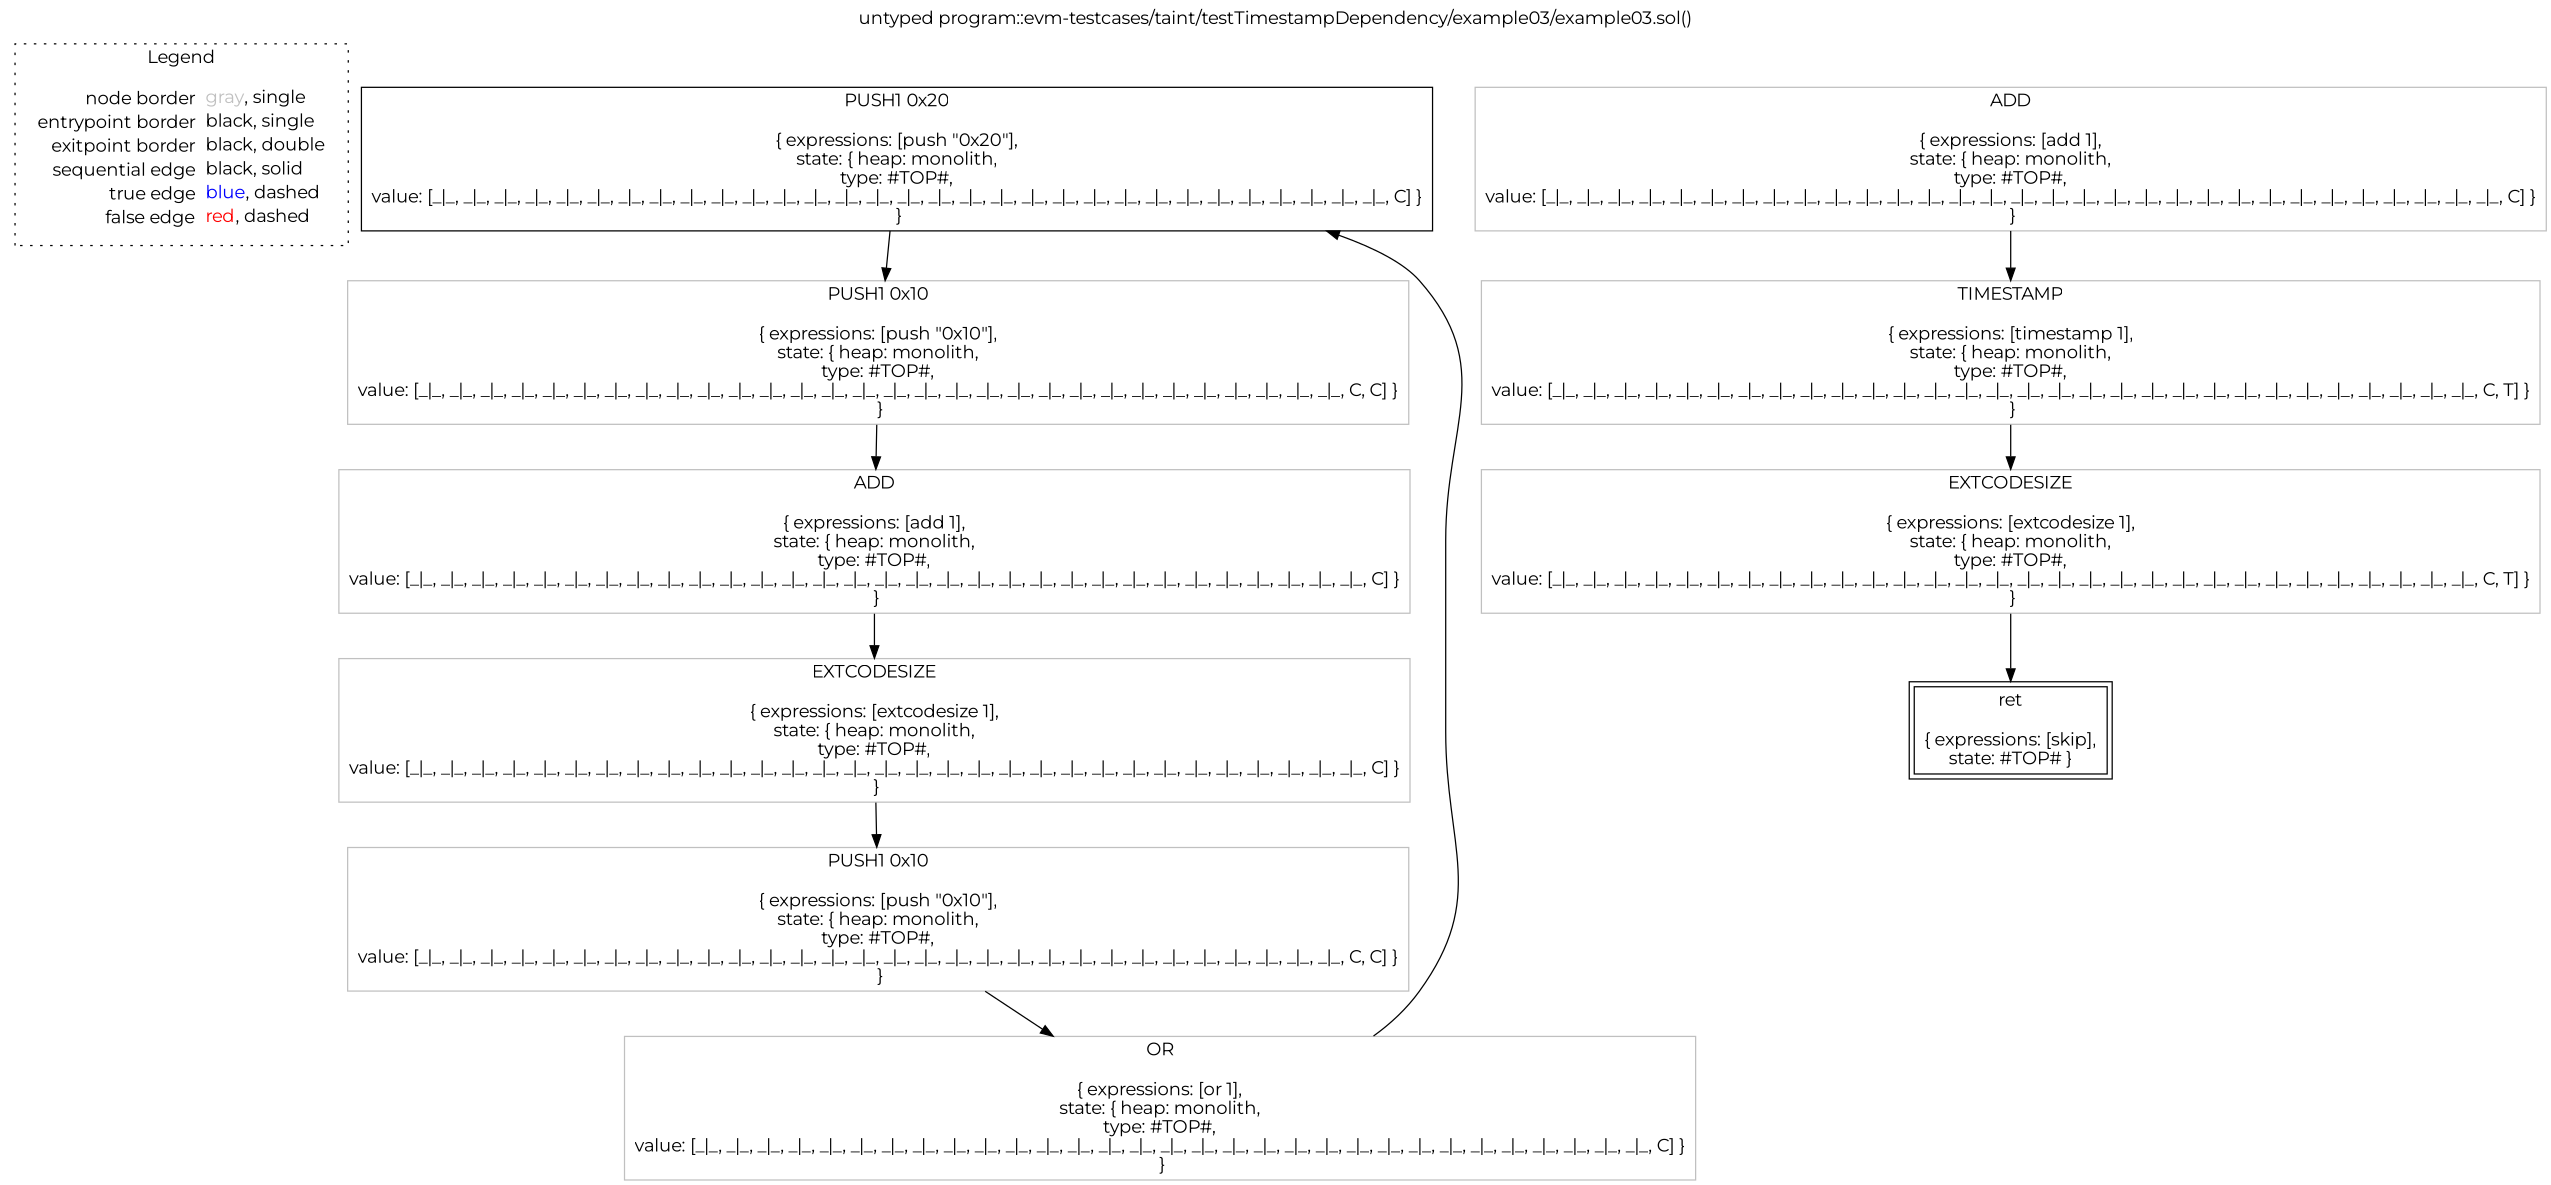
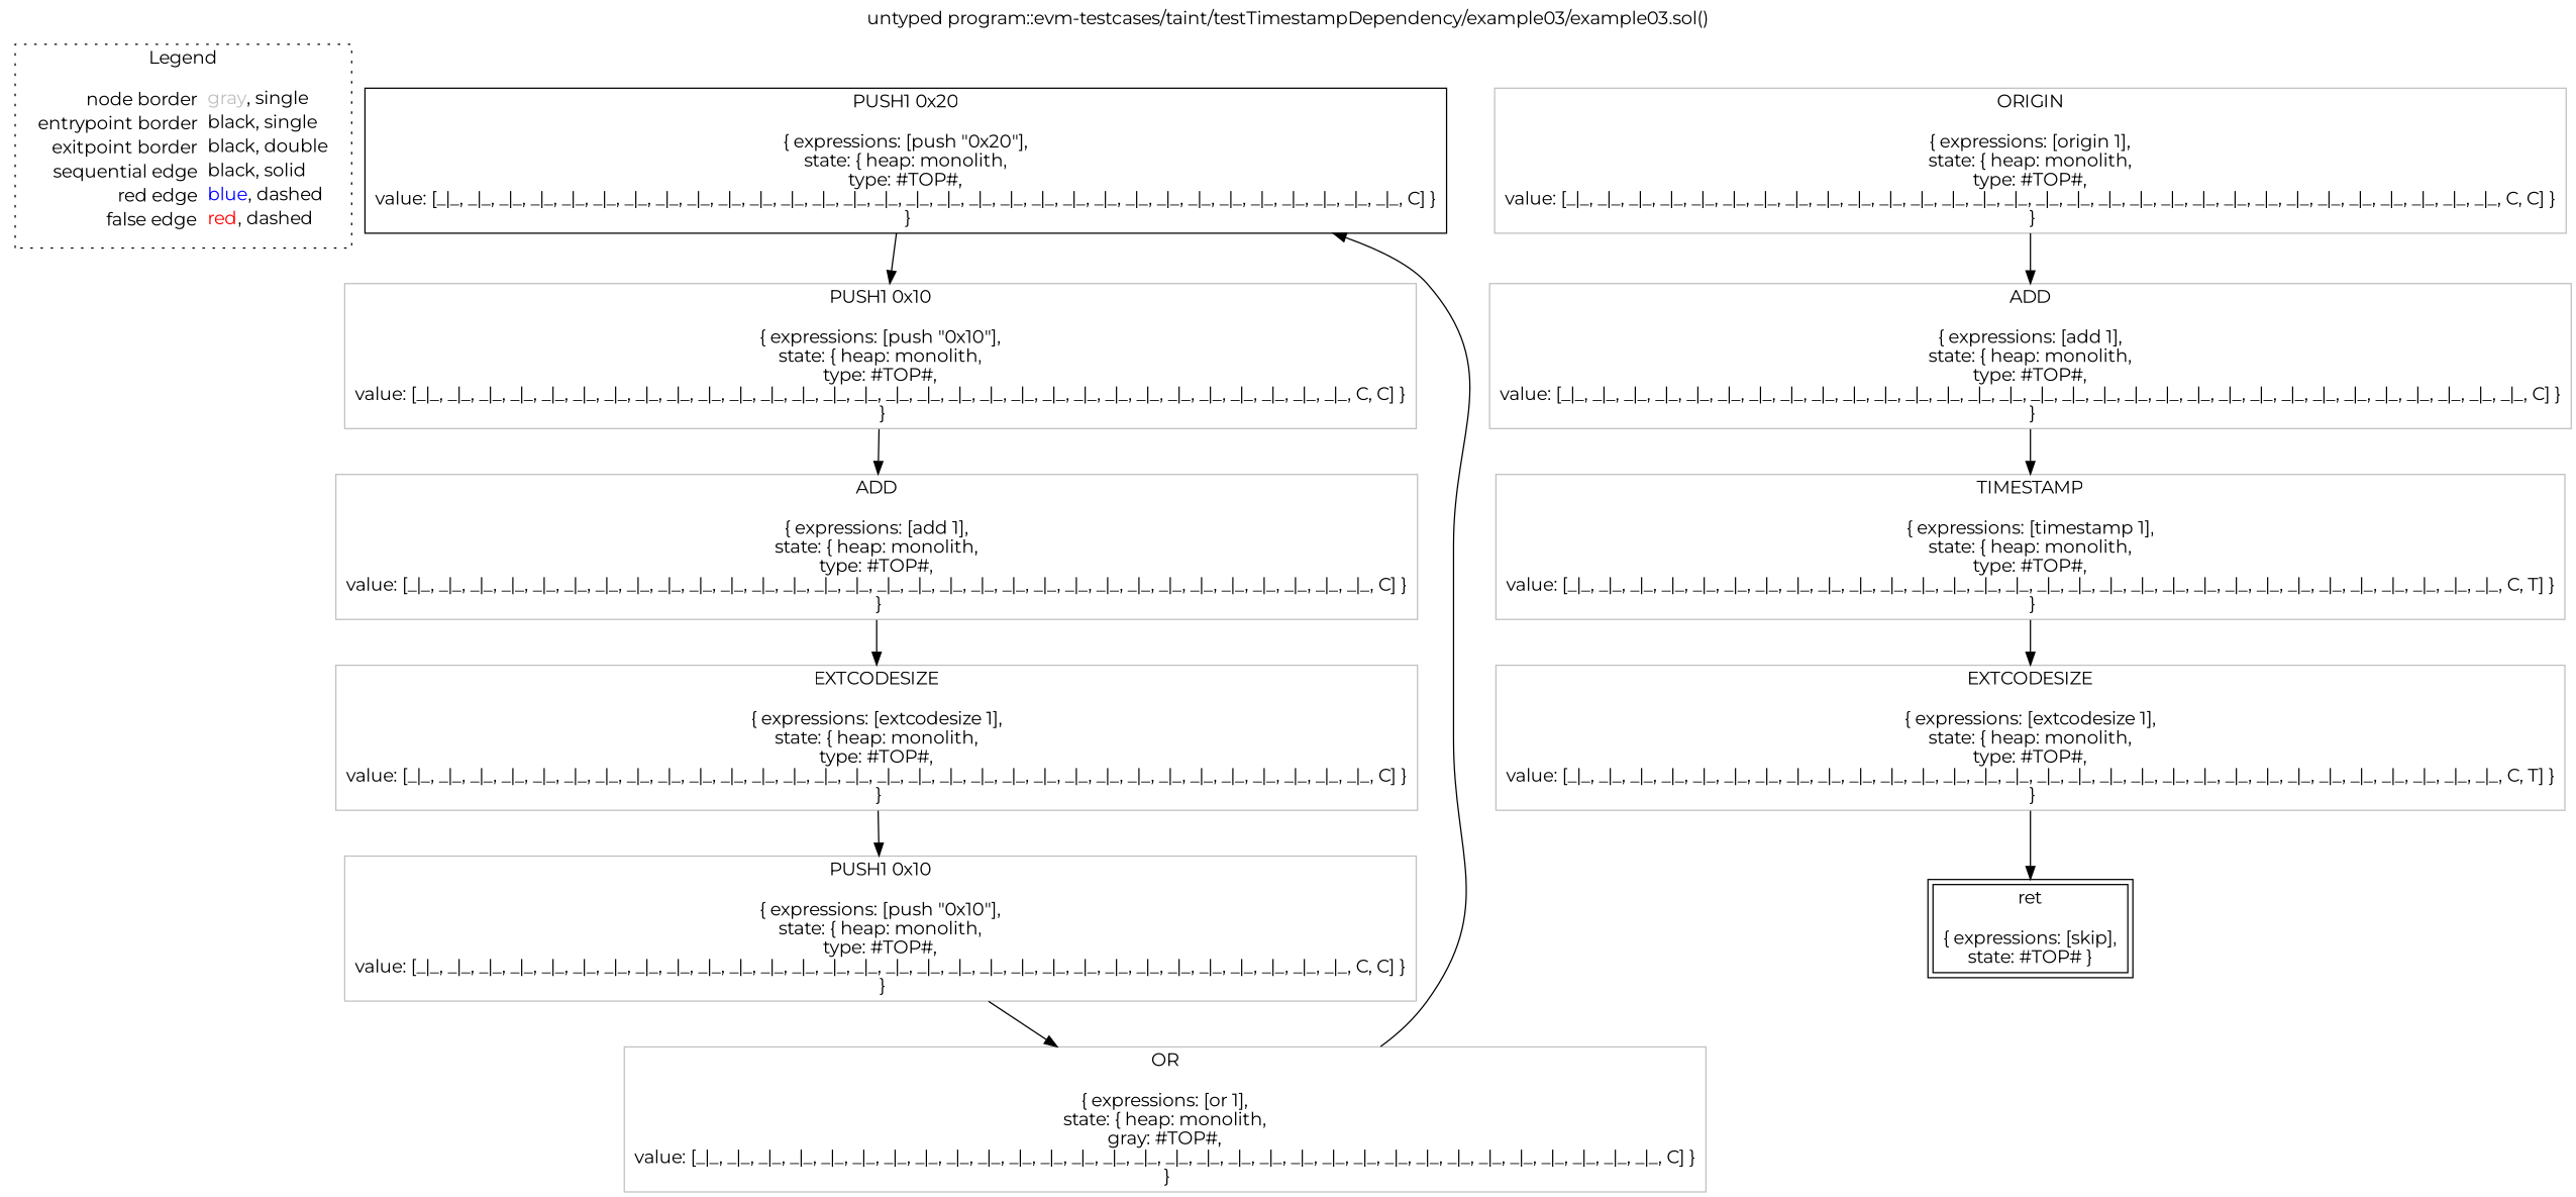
  digraph {
    fontname=Montserrat
    label="untyped program::evm-testcases/taint/testTimestampDependency/example03/example03.sol()"
    labelloc=t
    node [fontname=Montserrat shape=rect color=gray]
    edge [color=black fontname=Montserrat]
-   n1 [label=<<table border="0" cellpadding="2" cellspacing="0" cellborder="0"><tr><td align="right">node border&nbsp;</td><td align="left"><font color="gray">gray</font>, single</td></tr><tr><td align="right">entrypoint border&nbsp;</td><td align="left"><font color="black">black</font>, single</td></tr><tr><td align="right">exitpoint border&nbsp;</td><td align="left"><font color="black">black</font>, double</td></tr><tr><td align="right">sequential edge&nbsp;</td><td align="left"><font color="black">black</font>, solid</td></tr><tr><td align="right">true edge&nbsp;</td><td align="left"><font color="blue">blue</font>, dashed</td></tr><tr><td align="right">false edge&nbsp;</td><td align="left"><font color="red">red</font>, dashed</td></tr></table>> shape=plaintext color=""]
+   n1 [label=<<table border="0" cellpadding="2" cellspacing="0" cellborder="0"><tr><td align="right">node border&nbsp;</td><td align="left"><font color="gray">gray</font>, single</td></tr><tr><td align="right">entrypoint border&nbsp;</td><td align="left"><font color="black">black</font>, single</td></tr><tr><td align="right">exitpoint border&nbsp;</td><td align="left"><font color="black">black</font>, double</td></tr><tr><td align="right">sequential edge&nbsp;</td><td align="left"><font color="black">black</font>, solid</td></tr><tr><td align="right">red edge&nbsp;</td><td align="left"><font color="blue">blue</font>, dashed</td></tr><tr><td align="right">false edge&nbsp;</td><td align="left"><font color="red">red</font>, dashed</td></tr></table>> shape=plaintext color=""]
    n2 [color=black label=<PUSH1 0x20<BR/><BR/>{ expressions: [push &quot;0x20&quot;],<BR/>state: { heap: monolith,<BR/>type: #TOP#,<BR/>value: [_|_, _|_, _|_, _|_, _|_, _|_, _|_, _|_, _|_, _|_, _|_, _|_, _|_, _|_, _|_, _|_, _|_, _|_, _|_, _|_, _|_, _|_, _|_, _|_, _|_, _|_, _|_, _|_, _|_, _|_, _|_, C] }<BR/> }<BR/>>]
    n3 [label=<PUSH1 0x10<BR/><BR/>{ expressions: [push &quot;0x10&quot;],<BR/>state: { heap: monolith,<BR/>type: #TOP#,<BR/>value: [_|_, _|_, _|_, _|_, _|_, _|_, _|_, _|_, _|_, _|_, _|_, _|_, _|_, _|_, _|_, _|_, _|_, _|_, _|_, _|_, _|_, _|_, _|_, _|_, _|_, _|_, _|_, _|_, _|_, _|_, C, C] }<BR/> }<BR/>>]
    n4 [label=<ADD<BR/><BR/>{ expressions: [add 1],<BR/>state: { heap: monolith,<BR/>type: #TOP#,<BR/>value: [_|_, _|_, _|_, _|_, _|_, _|_, _|_, _|_, _|_, _|_, _|_, _|_, _|_, _|_, _|_, _|_, _|_, _|_, _|_, _|_, _|_, _|_, _|_, _|_, _|_, _|_, _|_, _|_, _|_, _|_, _|_, C] }<BR/> }<BR/>>]
    n5 [label=<EXTCODESIZE<BR/><BR/>{ expressions: [extcodesize 1],<BR/>state: { heap: monolith,<BR/>type: #TOP#,<BR/>value: [_|_, _|_, _|_, _|_, _|_, _|_, _|_, _|_, _|_, _|_, _|_, _|_, _|_, _|_, _|_, _|_, _|_, _|_, _|_, _|_, _|_, _|_, _|_, _|_, _|_, _|_, _|_, _|_, _|_, _|_, _|_, C] }<BR/> }<BR/>>]
    n6 [label=<PUSH1 0x10<BR/><BR/>{ expressions: [push &quot;0x10&quot;],<BR/>state: { heap: monolith,<BR/>type: #TOP#,<BR/>value: [_|_, _|_, _|_, _|_, _|_, _|_, _|_, _|_, _|_, _|_, _|_, _|_, _|_, _|_, _|_, _|_, _|_, _|_, _|_, _|_, _|_, _|_, _|_, _|_, _|_, _|_, _|_, _|_, _|_, _|_, C, C] }<BR/> }<BR/>>]
-   n7 [label=<OR<BR/><BR/>{ expressions: [or 1],<BR/>state: { heap: monolith,<BR/>type: #TOP#,<BR/>value: [_|_, _|_, _|_, _|_, _|_, _|_, _|_, _|_, _|_, _|_, _|_, _|_, _|_, _|_, _|_, _|_, _|_, _|_, _|_, _|_, _|_, _|_, _|_, _|_, _|_, _|_, _|_, _|_, _|_, _|_, _|_, C] }<BR/> }<BR/>>]
+   n7 [label=<OR<BR/><BR/>{ expressions: [or 1],<BR/>state: { heap: monolith,<BR/>gray: #TOP#,<BR/>value: [_|_, _|_, _|_, _|_, _|_, _|_, _|_, _|_, _|_, _|_, _|_, _|_, _|_, _|_, _|_, _|_, _|_, _|_, _|_, _|_, _|_, _|_, _|_, _|_, _|_, _|_, _|_, _|_, _|_, _|_, _|_, C] }<BR/> }<BR/>>]
+   n8 [label=<ORIGIN<BR/><BR/>{ expressions: [origin 1],<BR/>state: { heap: monolith,<BR/>type: #TOP#,<BR/>value: [_|_, _|_, _|_, _|_, _|_, _|_, _|_, _|_, _|_, _|_, _|_, _|_, _|_, _|_, _|_, _|_, _|_, _|_, _|_, _|_, _|_, _|_, _|_, _|_, _|_, _|_, _|_, _|_, _|_, _|_, C, C] }<BR/> }<BR/>>]
    n9 [label=<ADD<BR/><BR/>{ expressions: [add 1],<BR/>state: { heap: monolith,<BR/>type: #TOP#,<BR/>value: [_|_, _|_, _|_, _|_, _|_, _|_, _|_, _|_, _|_, _|_, _|_, _|_, _|_, _|_, _|_, _|_, _|_, _|_, _|_, _|_, _|_, _|_, _|_, _|_, _|_, _|_, _|_, _|_, _|_, _|_, _|_, C] }<BR/> }<BR/>>]
    n10 [label=<TIMESTAMP<BR/><BR/>{ expressions: [timestamp 1],<BR/>state: { heap: monolith,<BR/>type: #TOP#,<BR/>value: [_|_, _|_, _|_, _|_, _|_, _|_, _|_, _|_, _|_, _|_, _|_, _|_, _|_, _|_, _|_, _|_, _|_, _|_, _|_, _|_, _|_, _|_, _|_, _|_, _|_, _|_, _|_, _|_, _|_, _|_, C, T] }<BR/> }<BR/>>]
    n11 [label=<EXTCODESIZE<BR/><BR/>{ expressions: [extcodesize 1],<BR/>state: { heap: monolith,<BR/>type: #TOP#,<BR/>value: [_|_, _|_, _|_, _|_, _|_, _|_, _|_, _|_, _|_, _|_, _|_, _|_, _|_, _|_, _|_, _|_, _|_, _|_, _|_, _|_, _|_, _|_, _|_, _|_, _|_, _|_, _|_, _|_, _|_, _|_, C, T] }<BR/> }<BR/>>]
    n12 [color=black label=<ret<BR/><BR/>{ expressions: [skip],<BR/>state: #TOP# }<BR/>> peripheries=2]
    subgraph cluster_1 {
      label=Legend
      style=dotted
      n1
    }
    n2 -> n3
    n3 -> n4
    n4 -> n5
    n5 -> n6
    n6 -> n7
    n7 -> n2
+   n8 -> n9
    n9 -> n10
    n10 -> n11
    n11 -> n12
  }
